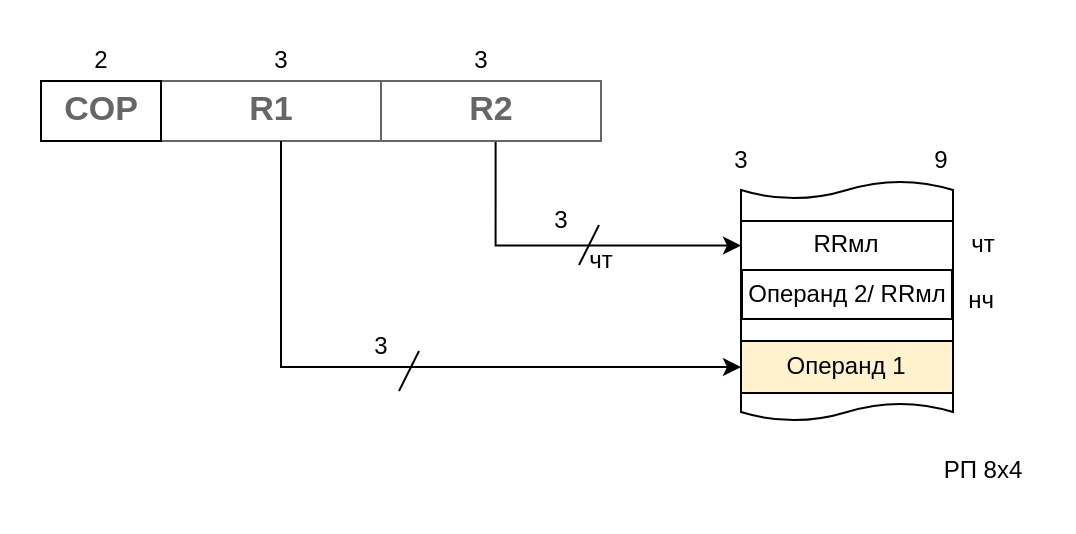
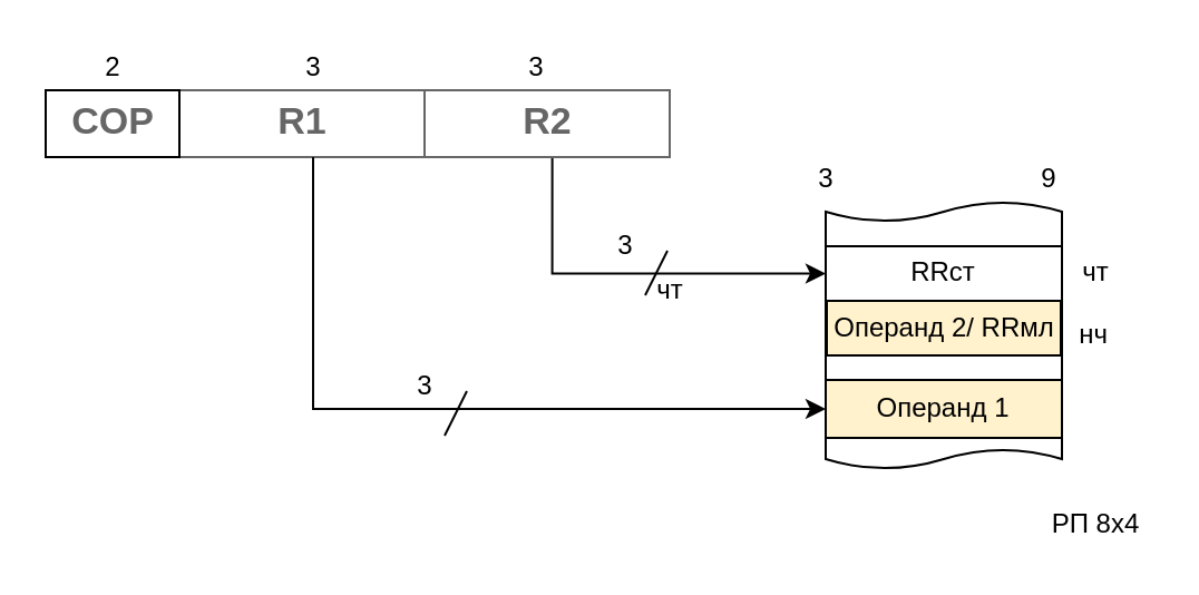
  <mxCell id="0" />
  <mxCell id="1" parent="0" />
  <mxCell id="2" value="A" style="strokeWidth=1;shadow=0;dashed=0;align=center;html=1;rSize=10;fillColor=#ffffff;strokeColor=#666666;" vertex="1" parent="1"><mxGeometry x="20" y="40" width="280" height="30" as="geometry" /></mxCell>
  <mxCell id="3" value="R1" style="strokeColor=inherit;fillColor=inherit;gradientColor=inherit;strokeWidth=1;shadow=0;dashed=0;align=center;html=1;shape=mxgraph.mockup.rrect;rSize=0;fontSize=17;fontColor=#666666;fontStyle=1;resizeHeight=1;" vertex="1" parent="2"><mxGeometry width="110" height="30" relative="1" as="geometry"><mxPoint x="60" as="offset" /></mxGeometry></mxCell>
  <mxCell id="4" value="&lt;p&gt;COP&lt;/p&gt;" style="strokeWidth=1;shadow=0;dashed=0;align=center;html=1;rSize=10;fontSize=17;fontColor=#666666;fontStyle=1;resizeHeight=1;" vertex="1" parent="2"><mxGeometry width="60" height="30" relative="1" as="geometry"><mxPoint as="offset" /></mxGeometry></mxCell>
  <mxCell id="5" value="R2" style="strokeColor=inherit;fillColor=inherit;gradientColor=inherit;strokeWidth=1;shadow=0;dashed=0;align=center;html=1;shape=mxgraph.mockup.rrect;rSize=0;fontSize=17;fontColor=#666666;fontStyle=1;resizeHeight=1;" vertex="1" parent="2"><mxGeometry width="110" height="30" relative="1" as="geometry"><mxPoint x="170" as="offset" /></mxGeometry></mxCell>
  <mxCell id="6" value="" style="shape=tape;whiteSpace=wrap;html=1;strokeWidth=1;size=0.075;" vertex="1" parent="1"><mxGeometry x="370" y="90" width="106" height="120" as="geometry" /></mxCell>
  <mxCell id="7" value="9" style="text;html=1;align=center;verticalAlign=middle;resizable=0;points=[];autosize=1;strokeColor=none;fillColor=none;" vertex="1" parent="1"><mxGeometry x="460" y="70" width="20" height="20" as="geometry" /></mxCell>
  <mxCell id="8" value="3" style="text;html=1;align=center;verticalAlign=middle;resizable=0;points=[];autosize=1;strokeColor=none;fillColor=none;" vertex="1" parent="1"><mxGeometry x="360" y="70" width="20" height="20" as="geometry" /></mxCell>
  <mxCell id="9" value="РП 8x4" style="text;html=1;align=center;verticalAlign=middle;resizable=0;points=[];autosize=1;strokeColor=none;fillColor=none;" vertex="1" parent="1"><mxGeometry x="466" y="225" width="50" height="20" as="geometry" /></mxCell>
  <mxCell id="10" value="Операнд 1" style="rounded=0;whiteSpace=wrap;html=1;fillColor=#fff2cc;" vertex="1" parent="1"><mxGeometry x="370" y="170" width="106" height="26" as="geometry" /></mxCell>
- <mxCell id="11" value="RRмл" style="rounded=0;whiteSpace=wrap;html=1;" vertex="1" parent="1"><mxGeometry x="370" y="110" width="106" height="24.5" as="geometry" /></mxCell>
- <mxCell id="12" value="Операнд 2/ RRмл" style="rounded=0;whiteSpace=wrap;html=1;" vertex="1" parent="1"><mxGeometry x="370.5" y="134.5" width="105" height="24.5" as="geometry" /></mxCell>
+ <mxCell id="11" value="RRст" style="rounded=0;whiteSpace=wrap;html=1;" vertex="1" parent="1"><mxGeometry x="370" y="110" width="106" height="24.5" as="geometry" /></mxCell>
+ <mxCell id="12" value="Операнд 2/ RRмл" style="rounded=0;whiteSpace=wrap;html=1;fillColor=#fff2cc;" vertex="1" parent="1"><mxGeometry x="370.5" y="134.5" width="105" height="24.5" as="geometry" /></mxCell>
  <mxCell id="13" value="чт" style="text;html=1;align=center;verticalAlign=middle;resizable=0;points=[];autosize=1;strokeColor=none;fillColor=none;" vertex="1" parent="1"><mxGeometry x="476" y="112.25" width="30" height="20" as="geometry" /></mxCell>
  <mxCell id="14" value="нч" style="text;html=1;align=center;verticalAlign=middle;resizable=0;points=[];autosize=1;strokeColor=none;fillColor=none;" vertex="1" parent="1"><mxGeometry x="475" y="140" width="30" height="20" as="geometry" /></mxCell>
  <mxCell id="15" value="" style="edgeStyle=segmentEdgeStyle;endArrow=classic;html=1;rounded=0;exitX=0.521;exitY=1.017;exitDx=0;exitDy=0;exitPerimeter=0;entryX=0;entryY=0.5;entryDx=0;entryDy=0;" edge="1" parent="1" source="5" target="11"><mxGeometry width="50" height="50" relative="1" as="geometry"><mxPoint x="230" y="190" as="sourcePoint" /><mxPoint x="280" y="140" as="targetPoint" /><Array as="points"><mxPoint x="247" y="122" /></Array></mxGeometry></mxCell>
  <mxCell id="16" value="" style="endArrow=none;html=1;rounded=0;fontFamily=Helvetica;fontSize=18;" edge="1" parent="1"><mxGeometry width="50" height="50" relative="1" as="geometry"><mxPoint x="289" y="132" as="sourcePoint" /><mxPoint x="299" y="112" as="targetPoint" /></mxGeometry></mxCell>
  <mxCell id="17" value="3" style="text;html=1;align=center;verticalAlign=middle;resizable=0;points=[];autosize=1;strokeColor=none;fillColor=none;" vertex="1" parent="1"><mxGeometry x="270" y="100" width="20" height="20" as="geometry" /></mxCell>
  <mxCell id="18" value="чт" style="text;html=1;align=center;verticalAlign=middle;resizable=0;points=[];autosize=1;strokeColor=none;fillColor=none;" vertex="1" parent="1"><mxGeometry x="285" y="120" width="30" height="20" as="geometry" /></mxCell>
  <mxCell id="19" value="" style="edgeStyle=segmentEdgeStyle;endArrow=classic;html=1;rounded=0;entryX=0;entryY=0.5;entryDx=0;entryDy=0;" edge="1" parent="1" target="10"><mxGeometry width="50" height="50" relative="1" as="geometry"><mxPoint x="140" y="70" as="sourcePoint" /><mxPoint x="262.69" y="169.92" as="targetPoint" /><Array as="points"><mxPoint x="140" y="73" /><mxPoint x="140" y="183" /></Array></mxGeometry></mxCell>
  <mxCell id="20" value="" style="endArrow=none;html=1;rounded=0;fontFamily=Helvetica;fontSize=18;" edge="1" parent="1"><mxGeometry width="50" height="50" relative="1" as="geometry"><mxPoint x="199" y="195" as="sourcePoint" /><mxPoint x="209" y="175" as="targetPoint" /></mxGeometry></mxCell>
  <mxCell id="21" value="3" style="text;html=1;align=center;verticalAlign=middle;resizable=0;points=[];autosize=1;strokeColor=none;fillColor=none;" vertex="1" parent="1"><mxGeometry x="180" y="163" width="20" height="20" as="geometry" /></mxCell>
  <mxCell id="22" value="2" style="text;html=1;align=center;verticalAlign=middle;resizable=0;points=[];autosize=1;strokeColor=none;fillColor=none;" vertex="1" parent="1"><mxGeometry x="40" y="20" width="20" height="20" as="geometry" /></mxCell>
  <mxCell id="23" value="3" style="text;html=1;align=center;verticalAlign=middle;resizable=0;points=[];autosize=1;strokeColor=none;fillColor=none;" vertex="1" parent="1"><mxGeometry x="130" y="20" width="20" height="20" as="geometry" /></mxCell>
  <mxCell id="24" value="3" style="text;html=1;align=center;verticalAlign=middle;resizable=0;points=[];autosize=1;strokeColor=none;fillColor=none;" vertex="1" parent="1"><mxGeometry x="230" y="20" width="20" height="20" as="geometry" /></mxCell>
